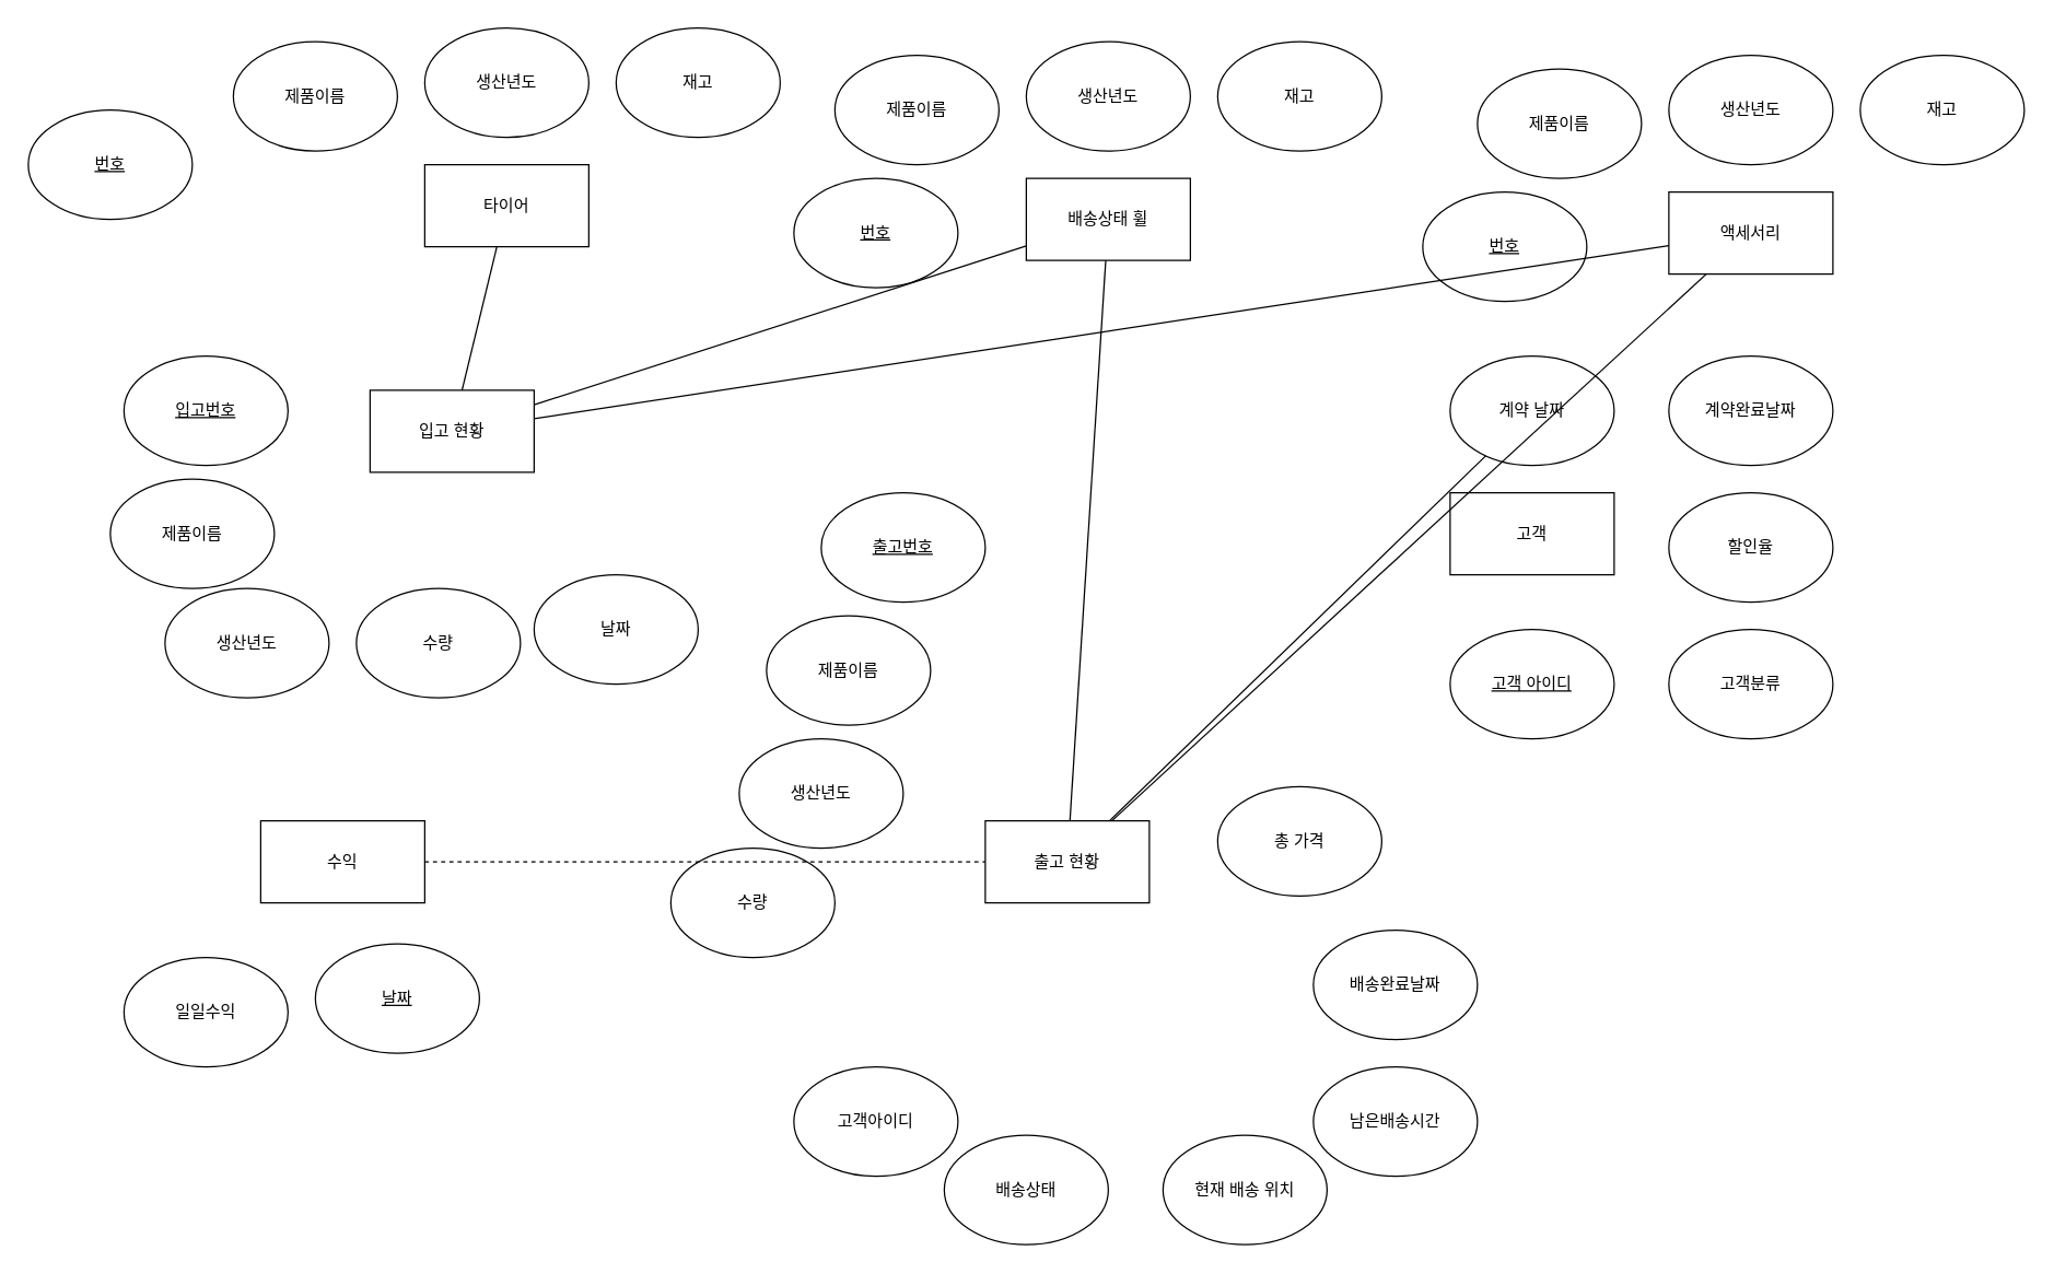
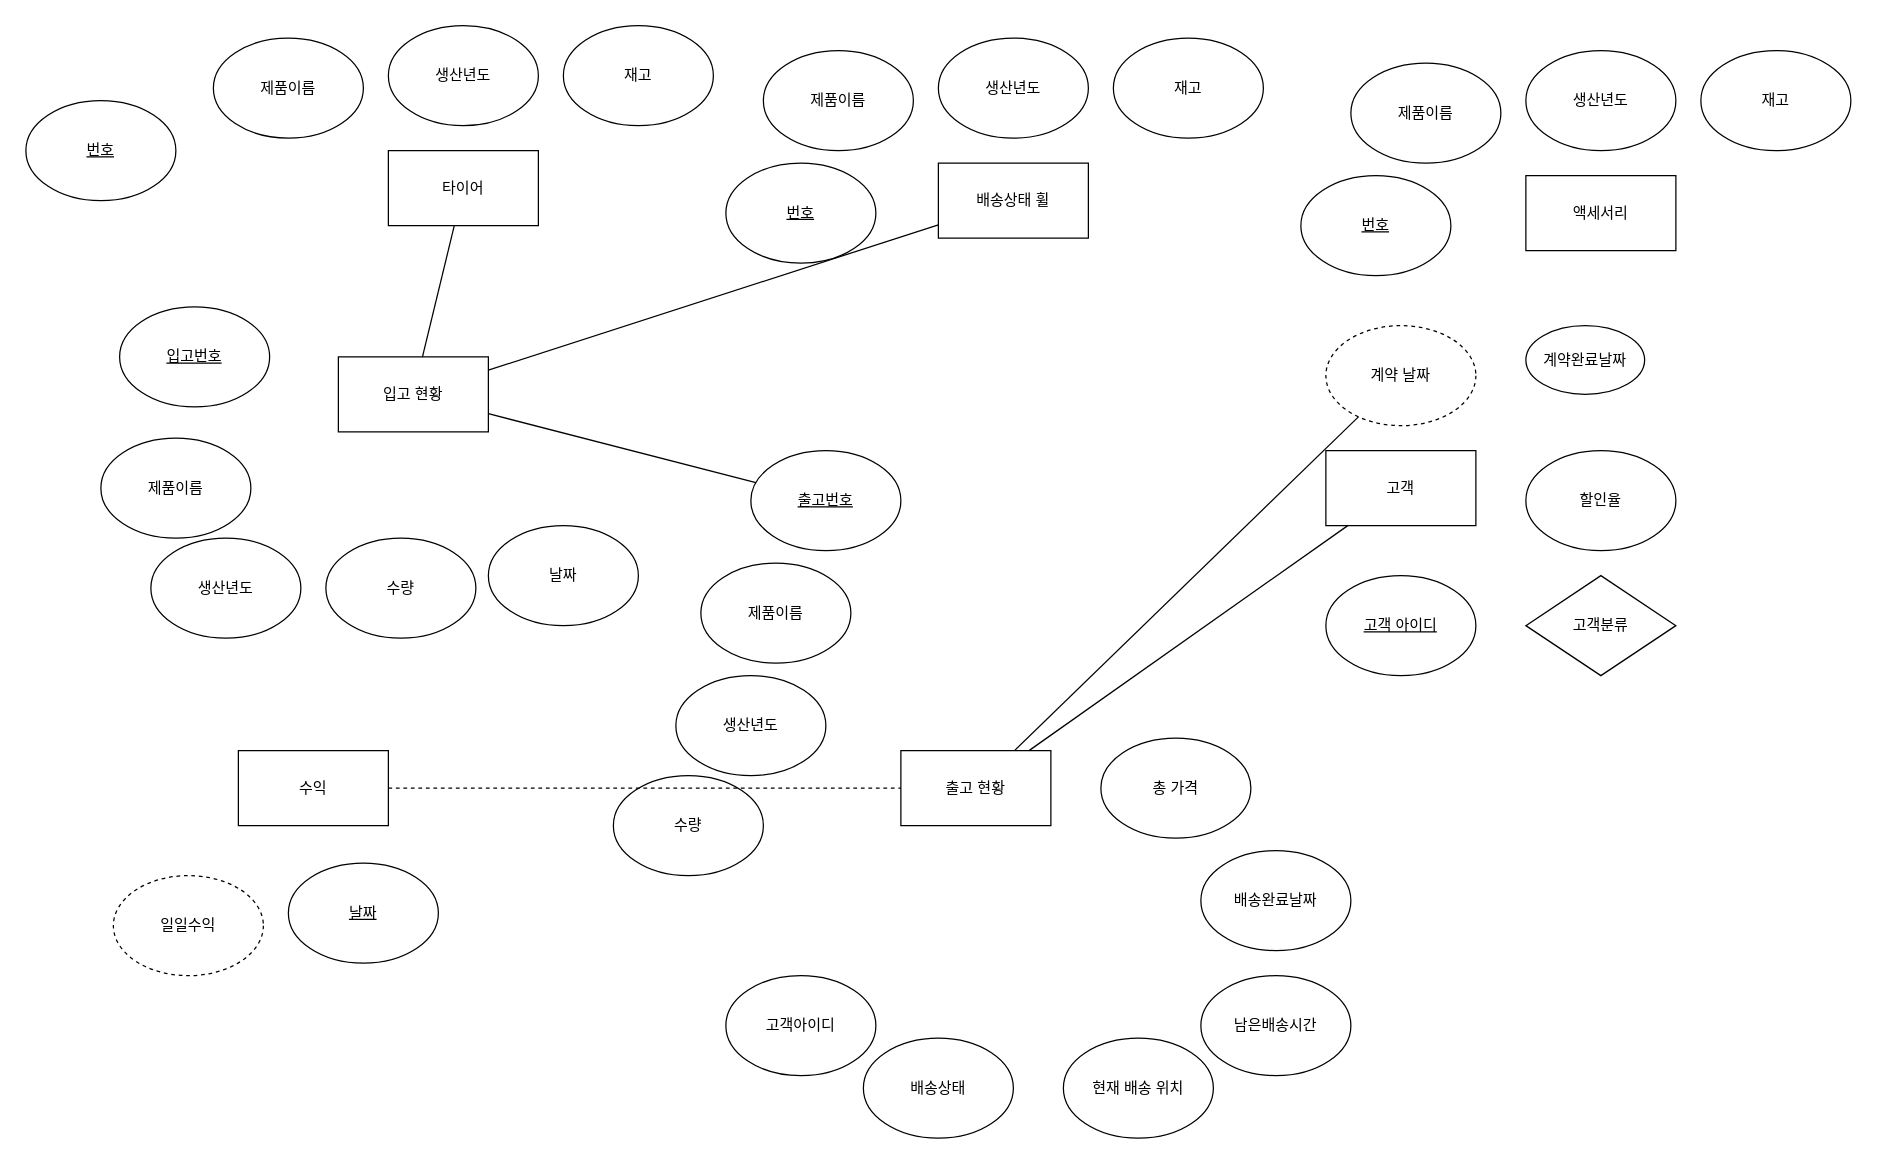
  <mxCell id="0" />
  <mxCell id="1" parent="0" />
  <mxCell id="2" value="타이어" style="rounded=0;whiteSpace=wrap;html=1;" vertex="1" parent="1"><mxGeometry y="120" width="120" height="60" as="geometry" x="310" /></mxCell>
  <mxCell id="3" value="생산년도" style="ellipse;whiteSpace=wrap;html=1;" vertex="1" parent="1"><mxGeometry y="20" width="120" height="80" as="geometry" x="310" /></mxCell>
  <mxCell id="4" value="재고" style="ellipse;whiteSpace=wrap;html=1;" vertex="1" parent="1"><mxGeometry x="450" y="20" width="120" height="80" as="geometry" /></mxCell>
  <mxCell id="5" value="제품이름" style="ellipse;whiteSpace=wrap;html=1;" vertex="1" parent="1"><mxGeometry x="170" y="30" width="120" height="80" as="geometry" /></mxCell>
  <mxCell id="6" value="입고 현황" style="rounded=0;whiteSpace=wrap;html=1;" vertex="1" parent="1"><mxGeometry x="270" y="285" width="120" height="60" as="geometry" /></mxCell>
  <mxCell id="7" value="생산년도" style="ellipse;whiteSpace=wrap;html=1;" vertex="1" parent="1"><mxGeometry x="120" y="430" width="120" height="80" as="geometry" /></mxCell>
  <mxCell id="8" value="제품이름" style="ellipse;whiteSpace=wrap;html=1;" vertex="1" parent="1"><mxGeometry x="80" y="350" width="120" height="80" as="geometry" /></mxCell>
  <mxCell id="9" value="수량" style="ellipse;whiteSpace=wrap;html=1;" vertex="1" parent="1"><mxGeometry x="260" y="430" width="120" height="80" as="geometry" /></mxCell>
  <mxCell id="10" value="날짜" style="ellipse;whiteSpace=wrap;html=1;" vertex="1" parent="1"><mxGeometry x="390" y="420" width="120" height="80" as="geometry" /></mxCell>
- <mxCell id="11" value="입고번호" style="ellipse;whiteSpace=wrap;html=1;fontStyle=4" vertex="1" parent="1"><mxGeometry x="90" y="260" width="120" height="80" as="geometry" /></mxCell>
+ <mxCell id="11" value="입고번호" style="ellipse;whiteSpace=wrap;html=1;fontStyle=4" vertex="1" parent="1"><mxGeometry x="95" y="245" width="120" height="80" as="geometry" /></mxCell>
  <mxCell id="12" value="출고 현황" style="rounded=0;whiteSpace=wrap;html=1;" vertex="1" parent="1"><mxGeometry x="720" y="600" width="120" height="60" as="geometry" /></mxCell>
  <mxCell id="13" value="생산년도" style="ellipse;whiteSpace=wrap;html=1;" vertex="1" parent="1"><mxGeometry x="540" y="540" width="120" height="80" as="geometry" /></mxCell>
  <mxCell id="14" value="제품이름" style="ellipse;whiteSpace=wrap;html=1;" vertex="1" parent="1"><mxGeometry x="560" y="450" width="120" height="80" as="geometry" /></mxCell>
  <mxCell id="15" value="수량" style="ellipse;whiteSpace=wrap;html=1;" vertex="1" parent="1"><mxGeometry x="490" y="620" width="120" height="80" as="geometry" /></mxCell>
  <mxCell id="16" value="출고번호" style="ellipse;whiteSpace=wrap;html=1;fontStyle=4" vertex="1" parent="1"><mxGeometry x="600" y="360" width="120" height="80" as="geometry" /></mxCell>
  <mxCell id="17" value="배송상태 휠" style="rounded=0;whiteSpace=wrap;html=1;" vertex="1" parent="1"><mxGeometry x="750" y="130" width="120" height="60" as="geometry" /></mxCell>
  <mxCell id="18" value="생산년도" style="ellipse;whiteSpace=wrap;html=1;" vertex="1" parent="1"><mxGeometry x="750" y="30" width="120" height="80" as="geometry" /></mxCell>
  <mxCell id="19" value="재고" style="ellipse;whiteSpace=wrap;html=1;" vertex="1" parent="1"><mxGeometry x="890" y="30" width="120" height="80" as="geometry" /></mxCell>
  <mxCell id="20" value="제품이름" style="ellipse;whiteSpace=wrap;html=1;" vertex="1" parent="1"><mxGeometry x="610" y="40" width="120" height="80" as="geometry" /></mxCell>
  <mxCell id="21" value="액세서리" style="rounded=0;whiteSpace=wrap;html=1;" vertex="1" parent="1"><mxGeometry x="1220" y="140" width="120" height="60" as="geometry" /></mxCell>
  <mxCell id="22" value="생산년도" style="ellipse;whiteSpace=wrap;html=1;" vertex="1" parent="1"><mxGeometry x="1220" y="40" width="120" height="80" as="geometry" /></mxCell>
  <mxCell id="23" value="재고" style="ellipse;whiteSpace=wrap;html=1;" vertex="1" parent="1"><mxGeometry x="1360" y="40" width="120" height="80" as="geometry" /></mxCell>
  <mxCell id="24" value="제품이름" style="ellipse;whiteSpace=wrap;html=1;" vertex="1" parent="1"><mxGeometry x="1080" y="50" width="120" height="80" as="geometry" /></mxCell>
  <mxCell id="25" value="번호" style="ellipse;whiteSpace=wrap;html=1;fontStyle=4" vertex="1" parent="1"><mxGeometry x="20" y="80" width="120" height="80" as="geometry" /></mxCell>
  <mxCell id="26" value="번호" style="ellipse;whiteSpace=wrap;html=1;fontStyle=4" vertex="1" parent="1"><mxGeometry x="580" y="130" width="120" height="80" as="geometry" /></mxCell>
  <mxCell id="27" value="번호" style="ellipse;whiteSpace=wrap;html=1;fontStyle=4" vertex="1" parent="1"><mxGeometry x="1040" y="140" width="120" height="80" as="geometry" /></mxCell>
  <mxCell id="28" value="고객" style="rounded=0;whiteSpace=wrap;html=1;" vertex="1" parent="1"><mxGeometry x="1060" y="360" width="120" height="60" as="geometry" /></mxCell>
- <mxCell id="29" value="고객분류" style="ellipse;whiteSpace=wrap;html=1;" vertex="1" parent="1"><mxGeometry x="1220" y="460" width="120" height="80" as="geometry" /></mxCell>
+ <mxCell id="29" value="고객분류" style="rhombus;whiteSpace=wrap;html=1;" vertex="1" parent="1"><mxGeometry x="1220" y="460" width="120" height="80" as="geometry" /></mxCell>
  <mxCell id="30" value="할인율" style="ellipse;whiteSpace=wrap;html=1;" vertex="1" parent="1"><mxGeometry x="1220" y="360" width="120" height="80" as="geometry" /></mxCell>
  <mxCell id="31" value="고객 아이디" style="ellipse;whiteSpace=wrap;html=1;fontStyle=4" vertex="1" parent="1"><mxGeometry x="1060" y="460" width="120" height="80" as="geometry" /></mxCell>
- <mxCell id="32" value="계약완료날짜" style="ellipse;whiteSpace=wrap;html=1;" vertex="1" parent="1"><mxGeometry x="1220" y="260" width="120" height="80" as="geometry" /></mxCell>
+ <mxCell id="32" value="계약완료날짜" style="ellipse;whiteSpace=wrap;html=1;" vertex="1" parent="1"><mxGeometry x="1220" y="260" width="95" height="55" as="geometry" /></mxCell>
  <mxCell id="33" value="배송상태" style="ellipse;whiteSpace=wrap;html=1;" vertex="1" parent="1"><mxGeometry x="690" y="830" width="120" height="80" as="geometry" /></mxCell>
  <mxCell id="34" value="남은배송시간" style="ellipse;whiteSpace=wrap;html=1;" vertex="1" parent="1"><mxGeometry x="960" y="780" width="120" height="80" as="geometry" /></mxCell>
  <mxCell id="35" value="현재 배송 위치" style="ellipse;whiteSpace=wrap;html=1;" vertex="1" parent="1"><mxGeometry x="850" y="830" width="120" height="80" as="geometry" /></mxCell>
- <mxCell id="36" value="계약 날짜" style="ellipse;whiteSpace=wrap;html=1;" vertex="1" parent="1"><mxGeometry x="1060" y="260" width="120" height="80" as="geometry" /></mxCell>
+ <mxCell id="36" value="계약 날짜" style="ellipse;whiteSpace=wrap;html=1;dashed=1;" vertex="1" parent="1"><mxGeometry x="1060" y="260" width="120" height="80" as="geometry" /></mxCell>
  <mxCell id="37" value="" style="endArrow=none;html=1;" edge="1" parent="1" source="6" target="17"><mxGeometry width="50" height="50" relative="1" as="geometry"><mxPoint x="420" y="270" as="sourcePoint" /><mxPoint x="470" y="220" as="targetPoint" /></mxGeometry></mxCell>
- <mxCell id="38" value="" style="endArrow=none;html=1;" edge="1" parent="1" source="12" target="17"><mxGeometry width="50" height="50" relative="1" as="geometry"><mxPoint x="430" y="280" as="sourcePoint" /><mxPoint x="480" y="230" as="targetPoint" /></mxGeometry></mxCell>
+ <mxCell id="38" value="" style="endArrow=none;html=1;" edge="1" parent="1" source="12" target="28"><mxGeometry width="50" height="50" relative="1" as="geometry"><mxPoint x="430" y="280" as="sourcePoint" /><mxPoint x="480" y="230" as="targetPoint" /></mxGeometry></mxCell>
  <mxCell id="39" value="" style="endArrow=none;html=1;" edge="1" parent="1" source="6" target="2"><mxGeometry width="50" height="50" relative="1" as="geometry"><mxPoint x="440" y="290" as="sourcePoint" /><mxPoint x="490" y="240" as="targetPoint" /></mxGeometry></mxCell>
  <mxCell id="40" value="" style="endArrow=none;html=1;" edge="1" parent="1" source="12" target="36"><mxGeometry width="50" height="50" relative="1" as="geometry"><mxPoint x="790" y="360" as="sourcePoint" /><mxPoint x="840" y="310" as="targetPoint" /></mxGeometry></mxCell>
- <mxCell id="41" value="" style="endArrow=none;html=1;" edge="1" parent="1" source="12" target="21"><mxGeometry width="50" height="50" relative="1" as="geometry"><mxPoint x="810" y="380" as="sourcePoint" /><mxPoint x="860" y="330" as="targetPoint" /></mxGeometry></mxCell>
  <mxCell id="42" value="고객아이디" style="ellipse;whiteSpace=wrap;html=1;" vertex="1" parent="1"><mxGeometry x="580" y="780" width="120" height="80" as="geometry" /></mxCell>
- <mxCell id="43" value="" style="endArrow=none;html=1;" edge="1" parent="1" source="6" target="21"><mxGeometry width="50" height="50" relative="1" as="geometry"><mxPoint x="740" y="360" as="sourcePoint" /><mxPoint x="790" y="310" as="targetPoint" /></mxGeometry></mxCell>
+ <mxCell id="43" value="" style="endArrow=none;html=1;" edge="1" parent="1" source="6" target="16"><mxGeometry width="50" height="50" relative="1" as="geometry"><mxPoint x="740" y="360" as="sourcePoint" /><mxPoint x="790" y="310" as="targetPoint" /></mxGeometry></mxCell>
  <mxCell id="44" value="수익" style="rounded=0;whiteSpace=wrap;html=1;" vertex="1" parent="1"><mxGeometry x="190" y="600" width="120" height="60" as="geometry" /></mxCell>
  <mxCell id="45" value="배송완료날짜" style="ellipse;whiteSpace=wrap;html=1;" vertex="1" parent="1"><mxGeometry x="960" y="680" width="120" height="80" as="geometry" /></mxCell>
- <mxCell id="46" value="총 가격" style="ellipse;whiteSpace=wrap;html=1;" vertex="1" parent="1"><mxGeometry x="890" y="575" width="120" height="80" as="geometry" /></mxCell>
+ <mxCell id="46" value="총 가격" style="ellipse;whiteSpace=wrap;html=1;" vertex="1" parent="1"><mxGeometry x="880" y="590" width="120" height="80" as="geometry" /></mxCell>
  <mxCell id="47" value="날짜" style="ellipse;whiteSpace=wrap;html=1;fontStyle=4" vertex="1" parent="1"><mxGeometry x="230" y="690" width="120" height="80" as="geometry" /></mxCell>
- <mxCell id="48" value="일일수익" style="ellipse;whiteSpace=wrap;html=1;" vertex="1" parent="1"><mxGeometry x="90" y="700" width="120" height="80" as="geometry" /></mxCell>
+ <mxCell id="48" value="일일수익" style="ellipse;whiteSpace=wrap;html=1;dashed=1;" vertex="1" parent="1"><mxGeometry x="90" y="700" width="120" height="80" as="geometry" /></mxCell>
  <mxCell id="49" value="" style="endArrow=none;html=1;dashed=1;" edge="1" parent="1" source="44" target="12"><mxGeometry width="50" height="50" relative="1" as="geometry"><mxPoint x="540" y="640" as="sourcePoint" /><mxPoint x="590" y="590" as="targetPoint" /></mxGeometry></mxCell>
